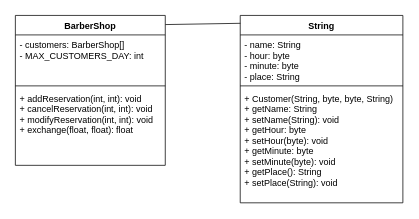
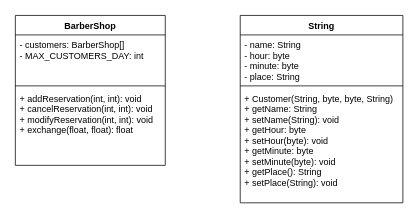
  <mxCell id="0" />
  <mxCell id="1" parent="0" />
  <mxCell id="2" value="BarberShop" style="swimlane;fontStyle=1;align=center;verticalAlign=top;childLayout=stackLayout;horizontal=1;startSize=26;horizontalStack=0;resizeParent=1;resizeParentMax=0;resizeLast=0;collapsible=1;marginBottom=0;" parent="1" vertex="1"><mxGeometry x="20" y="20" width="200" height="200" as="geometry" /></mxCell>
  <mxCell id="3" value="- customers: BarberShop[]&#10;- MAX_CUSTOMERS_DAY: int&#10;" style="text;strokeColor=none;fillColor=none;align=left;verticalAlign=top;spacingLeft=4;spacingRight=4;overflow=hidden;rotatable=0;points=[[0,0.5],[1,0.5]];portConstraint=eastwest;" parent="2" vertex="1"><mxGeometry y="26" width="200" height="64" as="geometry" /></mxCell>
  <mxCell id="4" value="" style="line;strokeWidth=1;fillColor=none;align=left;verticalAlign=middle;spacingTop=-1;spacingLeft=3;spacingRight=3;rotatable=0;labelPosition=right;points=[];portConstraint=eastwest;" parent="2" vertex="1"><mxGeometry y="90" width="200" height="8" as="geometry" /></mxCell>
  <mxCell id="5" value="+ addReservation(int, int): void&#10;+ cancelReservation(int, int): void&#10;+ modifyReservation(int, int): void&#10;+ exchange(float, float): float" style="text;strokeColor=none;fillColor=none;align=left;verticalAlign=top;spacingLeft=4;spacingRight=4;overflow=hidden;rotatable=0;points=[[0,0.5],[1,0.5]];portConstraint=eastwest;" parent="2" vertex="1"><mxGeometry y="98" width="200" height="102" as="geometry" /></mxCell>
  <mxCell id="6" value="String" style="swimlane;fontStyle=1;align=center;verticalAlign=top;childLayout=stackLayout;horizontal=1;startSize=26;horizontalStack=0;resizeParent=1;resizeParentMax=0;resizeLast=0;collapsible=1;marginBottom=0;" parent="1" vertex="1"><mxGeometry x="320" y="20" width="217" height="250" as="geometry" /></mxCell>
  <mxCell id="7" value="- name: String&#10;- hour: byte&#10;- minute: byte&#10;- place: String" style="text;strokeColor=none;fillColor=none;align=left;verticalAlign=top;spacingLeft=4;spacingRight=4;overflow=hidden;rotatable=0;points=[[0,0.5],[1,0.5]];portConstraint=eastwest;" parent="6" vertex="1"><mxGeometry y="26" width="217" height="64" as="geometry" /></mxCell>
  <mxCell id="8" value="" style="line;strokeWidth=1;fillColor=none;align=left;verticalAlign=middle;spacingTop=-1;spacingLeft=3;spacingRight=3;rotatable=0;labelPosition=right;points=[];portConstraint=eastwest;" parent="6" vertex="1"><mxGeometry y="90" width="217" height="8" as="geometry" /></mxCell>
  <mxCell id="9" value="+ Customer(String, byte, byte, String)&#10;+ getName: String&#10;+ setName(String): void&#10;+ getHour: byte&#10;+ setHour(byte): void&#10;+ getMinute: byte&#10;+ setMinute(byte): void&#10;+ getPlace(): String&#10;+ setPlace(String): void" style="text;strokeColor=none;fillColor=none;align=left;verticalAlign=top;spacingLeft=4;spacingRight=4;overflow=hidden;rotatable=0;points=[[0,0.5],[1,0.5]];portConstraint=eastwest;" parent="6" vertex="1"><mxGeometry y="98" width="217" height="152" as="geometry" /></mxCell>
- <mxCell id="10" value="" style="endArrow=none;html=1;exitX=1.001;exitY=0.061;exitDx=0;exitDy=0;exitPerimeter=0;entryX=0.001;entryY=0.042;entryDx=0;entryDy=0;entryPerimeter=0;" parent="1" source="2" target="6" edge="1"><mxGeometry width="50" height="50" relative="1" as="geometry"><mxPoint x="230" y="70" as="sourcePoint" /><mxPoint x="321" y="30" as="targetPoint" /></mxGeometry></mxCell>
